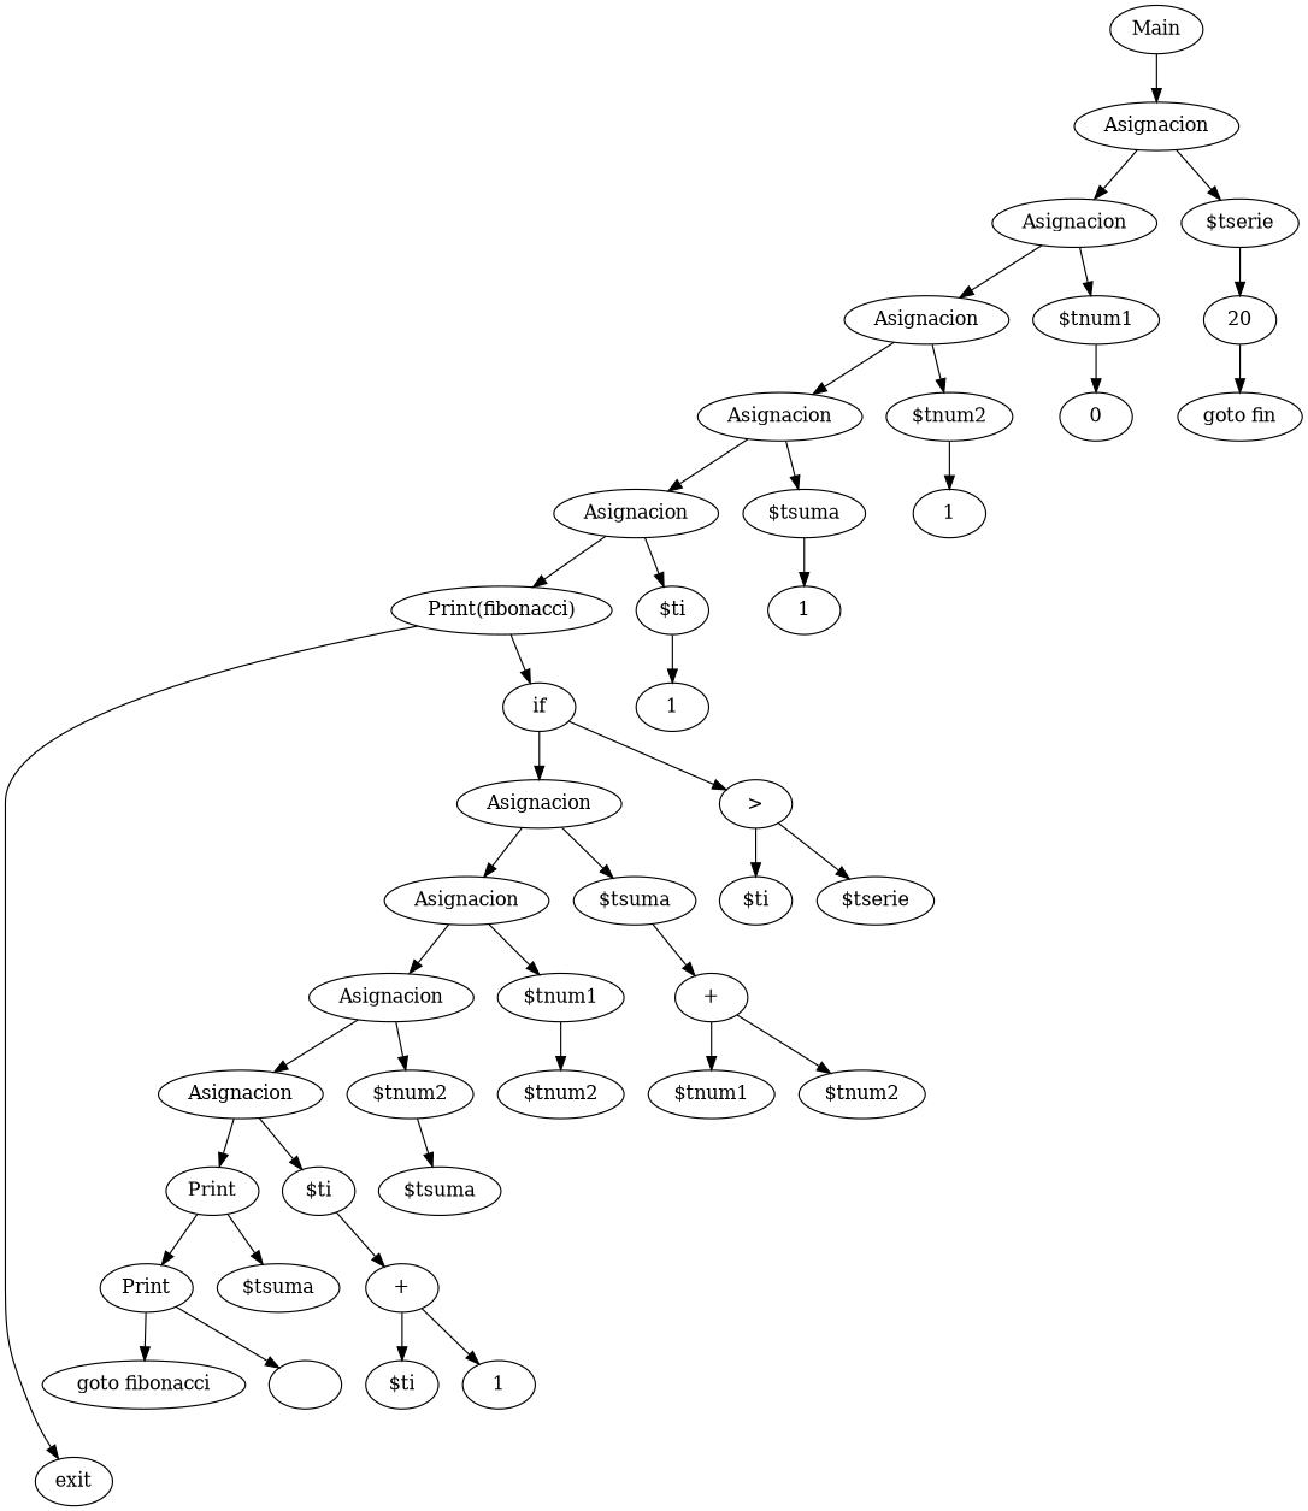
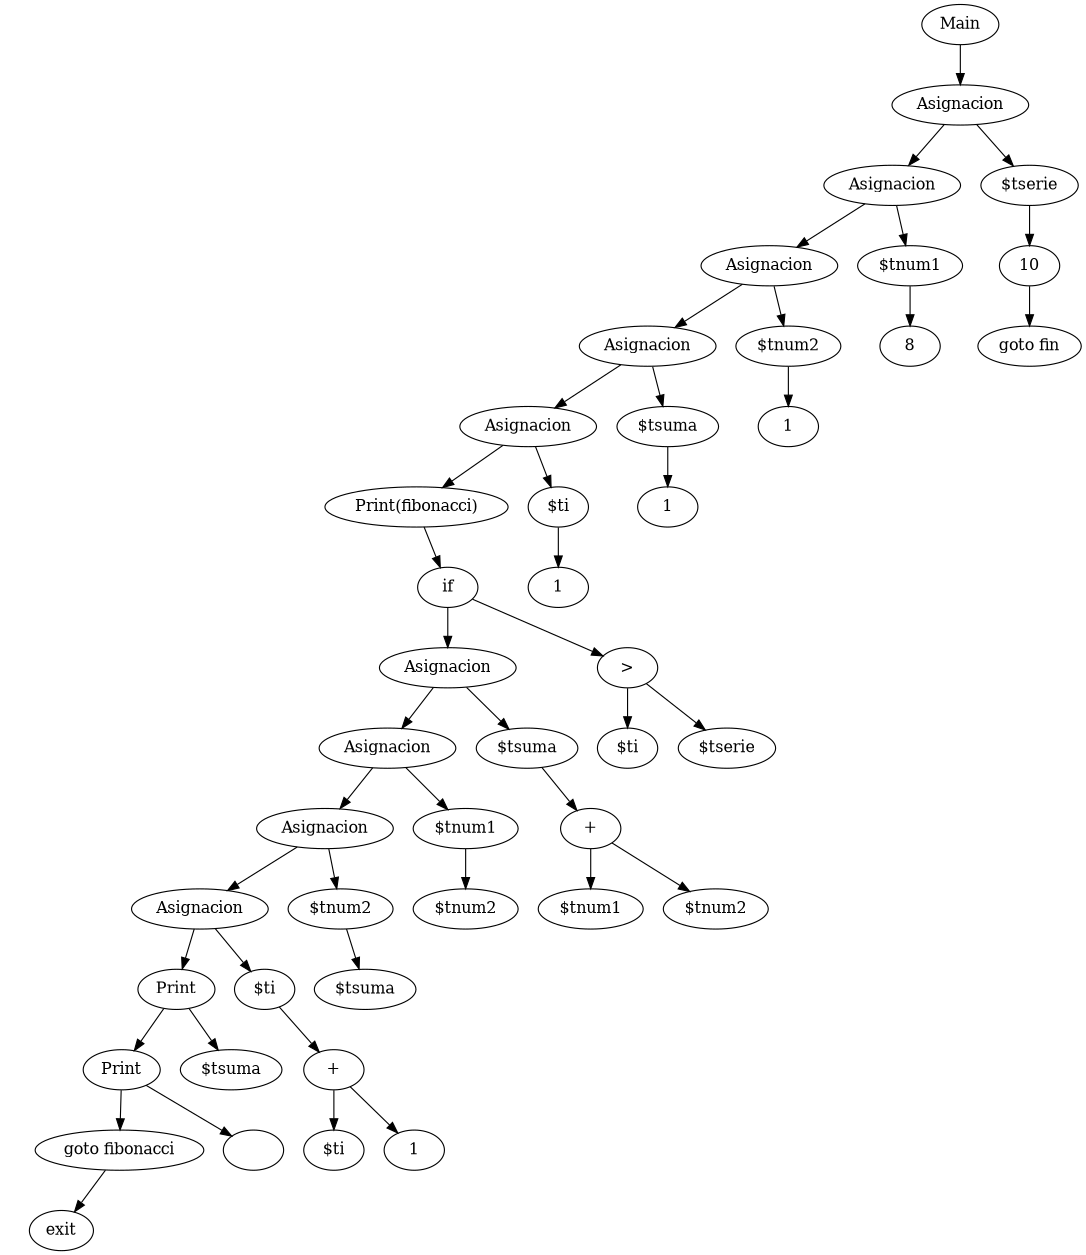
  digraph {
    n1 [label=Main]
    n2 [label=Asignacion]
    n3 [label=Asignacion]
    n4 [label="$tserie"]
    n5 [label=exit]
    n6 [label="goto fibonacci"]
    n7 [label="\n"]
    n8 [label=Print]
    n9 [label="$tsuma"]
    n10 [label=Print]
    n11 [label="$ti"]
    n12 [label=1]
    n13 [label="+"]
    n14 [label="$ti"]
    n15 [label=Asignacion]
    n16 [label="$tsuma"]
    n17 [label="$tnum2"]
    n18 [label=Asignacion]
    n19 [label="$tnum2"]
    n20 [label="$tnum1"]
    n21 [label=Asignacion]
    n22 [label="$tnum1"]
    n23 [label="$tnum2"]
    n24 [label="+"]
    n25 [label="$tsuma"]
    n26 [label=Asignacion]
    n27 [label="$ti"]
    n28 [label="$tserie"]
    n29 [label=">"]
    n30 [label="goto fin"]
    n31 [label=if]
    n32 [label="Print(fibonacci)"]
    n33 [label=1]
    n34 [label="$ti"]
    n35 [label=Asignacion]
    n36 [label=1]
    n37 [label="$tsuma"]
    n38 [label=Asignacion]
    n39 [label=1]
    n40 [label="$tnum2"]
    n41 [label=Asignacion]
-   n42 [label=0]
+   n42 [label=8]
    n43 [label="$tnum1"]
-   n44 [label=20]
+   n44 [label=10]
    n1 -> n2
    n2 -> n3
    n2 -> n4
    n3 -> n41
    n3 -> n43
    n4 -> n44
-   n32 -> n5
+   n6 -> n5
    n8 -> n6
    n8 -> n7
    n10 -> n8
    n10 -> n9
    n13 -> n11
    n13 -> n12
    n14 -> n13
    n15 -> n10
    n15 -> n14
    n17 -> n16
    n18 -> n15
    n18 -> n17
    n20 -> n19
    n21 -> n18
    n21 -> n20
    n24 -> n22
    n24 -> n23
    n25 -> n24
    n26 -> n21
    n26 -> n25
    n29 -> n27
    n29 -> n28
    n31 -> n26
    n31 -> n29
    n32 -> n31
    n34 -> n33
    n35 -> n32
    n35 -> n34
    n37 -> n36
    n38 -> n35
    n38 -> n37
    n40 -> n39
    n41 -> n38
    n41 -> n40
    n43 -> n42
    n44 -> n30
  }
